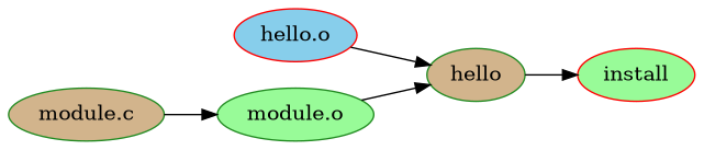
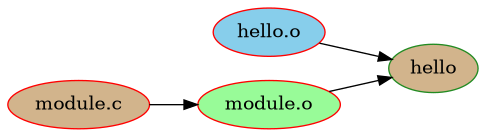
  digraph {
    fontsize=24
    inputscale=true
    rankdir=LR
    node [color=red fillcolor=tan style=filled]
    n1 [color=forestgreen label=hello]
-   n2 [fillcolor=palegreen label=install]
    n3 [fillcolor=skyblue label="hello.o"]
-   n4 [color=forestgreen label="module.c"]
-   n5 [color=forestgreen fillcolor=palegreen label="module.o"]
-   n1 -> n2
+   n4 [label="module.c"]
+   n5 [fillcolor=palegreen label="module.o"]
    n3 -> n1
    n4 -> n5
    n5 -> n1
  }
